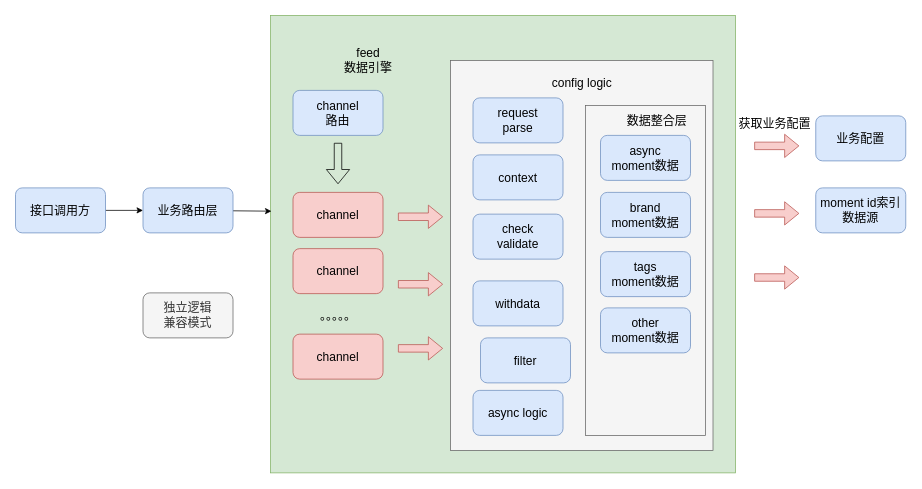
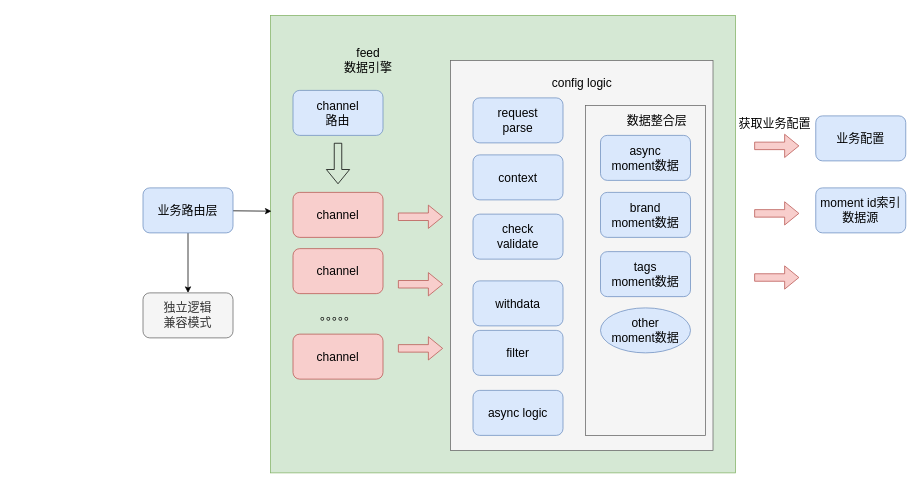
  <mxCell id="0" />
  <mxCell id="1" parent="0" />
  <mxCell id="2" value="" style="rounded=0;whiteSpace=wrap;html=1;fillColor=#d5e8d4;strokeColor=#82b366;fontSize=16;gradientColor=none;" parent="1" vertex="1"><mxGeometry x="360" y="20" width="620" height="610" as="geometry" /></mxCell>
  <mxCell id="3" value="" style="rounded=0;whiteSpace=wrap;html=1;fillColor=#f5f5f5;strokeColor=#666666;fontColor=#333333;fontSize=16;" vertex="1" parent="1"><mxGeometry x="600" y="80" width="350" height="520" as="geometry" /></mxCell>
  <mxCell id="4" value="" style="rounded=0;whiteSpace=wrap;html=1;fillColor=#f5f5f5;strokeColor=#666666;fontColor=#333333;fontSize=16;" parent="1" vertex="1"><mxGeometry x="780" y="140" width="160" height="440" as="geometry" /></mxCell>
+ <mxCell id="5" style="edgeStyle=none;rounded=0;orthogonalLoop=1;jettySize=auto;html=1;fontSize=16;" parent="1" source="7" target="17" edge="1"><mxGeometry relative="1" as="geometry" /></mxCell>
  <mxCell id="6" value="" style="edgeStyle=none;rounded=0;orthogonalLoop=1;jettySize=auto;html=1;fontSize=16;entryX=0.002;entryY=0.428;entryDx=0;entryDy=0;entryPerimeter=0;" parent="1" source="7" target="2" edge="1"><mxGeometry relative="1" as="geometry" /></mxCell>
  <mxCell id="7" value="业务路由层" style="rounded=1;whiteSpace=wrap;html=1;fillColor=#dae8fc;strokeColor=#6c8ebf;fontSize=16;" parent="1" vertex="1"><mxGeometry x="190" y="250" width="120" height="60" as="geometry" /></mxCell>
- <mxCell id="8" style="edgeStyle=orthogonalEdgeStyle;rounded=0;orthogonalLoop=1;jettySize=auto;html=1;entryX=0;entryY=0.5;entryDx=0;entryDy=0;fontSize=16;" parent="1" source="9" target="7" edge="1"><mxGeometry relative="1" as="geometry" /></mxCell>
- <mxCell id="9" value="接口调用方" style="rounded=1;whiteSpace=wrap;html=1;fillColor=#dae8fc;strokeColor=#6c8ebf;fontSize=16;" parent="1" vertex="1"><mxGeometry x="20" y="250" width="120" height="60" as="geometry" /></mxCell>
  <mxCell id="10" value="业务配置" style="rounded=1;whiteSpace=wrap;html=1;fillColor=#dae8fc;strokeColor=#6c8ebf;fontSize=16;" parent="1" vertex="1"><mxGeometry x="1087" y="154" width="120" height="60" as="geometry" /></mxCell>
  <mxCell id="11" value="moment id索引&lt;br style=&quot;font-size: 16px;&quot;&gt;数据源" style="rounded=1;whiteSpace=wrap;html=1;fillColor=#dae8fc;strokeColor=#6c8ebf;fontSize=16;" parent="1" vertex="1"><mxGeometry x="1087" y="250" width="120" height="60" as="geometry" /></mxCell>
  <mxCell id="12" value="brand&lt;br style=&quot;font-size: 16px;&quot;&gt;moment数据" style="rounded=1;whiteSpace=wrap;html=1;fillColor=#dae8fc;strokeColor=#6c8ebf;fontSize=16;" parent="1" vertex="1"><mxGeometry x="800" y="256" width="120" height="60" as="geometry" /></mxCell>
  <mxCell id="13" value="tags&lt;br style=&quot;font-size: 16px;&quot;&gt;moment数据" style="rounded=1;whiteSpace=wrap;html=1;fillColor=#dae8fc;strokeColor=#6c8ebf;fontSize=16;" parent="1" vertex="1"><mxGeometry x="800" y="335" width="120" height="60" as="geometry" /></mxCell>
  <mxCell id="14" value="async&lt;br style=&quot;font-size: 16px;&quot;&gt;moment数据" style="rounded=1;whiteSpace=wrap;html=1;fillColor=#dae8fc;strokeColor=#6c8ebf;fontSize=16;" parent="1" vertex="1"><mxGeometry x="800" y="180" width="120" height="60" as="geometry" /></mxCell>
  <mxCell id="15" value="数据整合层" style="text;html=1;align=center;verticalAlign=middle;resizable=0;points=[];autosize=1;fontSize=16;" parent="1" vertex="1"><mxGeometry x="825" y="150" width="100" height="20" as="geometry" /></mxCell>
  <mxCell id="16" value="获取业务配置" style="text;html=1;align=center;verticalAlign=middle;resizable=0;points=[];autosize=1;fontSize=16;" parent="1" vertex="1"><mxGeometry x="977" y="154" width="110" height="20" as="geometry" /></mxCell>
  <mxCell id="17" value="独立逻辑&lt;br style=&quot;font-size: 16px;&quot;&gt;兼容模式" style="rounded=1;whiteSpace=wrap;html=1;fillColor=#f5f5f5;strokeColor=#666666;fontColor=#333333;fontSize=16;" parent="1" vertex="1"><mxGeometry x="190" y="390" width="120" height="60" as="geometry" /></mxCell>
- <mxCell id="18" value="other&lt;br style=&quot;font-size: 16px;&quot;&gt;moment数据" style="rounded=1;whiteSpace=wrap;html=1;fillColor=#dae8fc;strokeColor=#6c8ebf;fontSize=16;" parent="1" vertex="1"><mxGeometry x="800" y="410" width="120" height="60" as="geometry" /></mxCell>
+ <mxCell id="18" value="other&lt;br style=&quot;font-size: 16px;&quot;&gt;moment数据" style="ellipse;whiteSpace=wrap;html=1;fillColor=#dae8fc;strokeColor=#6c8ebf;fontSize=16;" parent="1" vertex="1"><mxGeometry x="800" y="410" width="120" height="60" as="geometry" /></mxCell>
  <mxCell id="19" value="feed&lt;br style=&quot;font-size: 16px;&quot;&gt;数据引擎" style="text;html=1;align=center;verticalAlign=middle;resizable=0;points=[];autosize=1;fontSize=16;" parent="1" vertex="1"><mxGeometry x="450" y="60" width="80" height="40" as="geometry" /></mxCell>
  <mxCell id="20" value="" style="shape=flexArrow;endArrow=classic;html=1;fillColor=#f8cecc;strokeColor=#b85450;fontSize=16;" parent="1" edge="1"><mxGeometry width="50" height="50" relative="1" as="geometry"><mxPoint x="1005" y="284" as="sourcePoint" /><mxPoint x="1065" y="284" as="targetPoint" /></mxGeometry></mxCell>
  <mxCell id="21" value="" style="shape=flexArrow;endArrow=classic;html=1;fillColor=#f8cecc;strokeColor=#b85450;fontSize=16;" parent="1" edge="1"><mxGeometry width="50" height="50" relative="1" as="geometry"><mxPoint x="1005" y="369.5" as="sourcePoint" /><mxPoint x="1065" y="369.5" as="targetPoint" /></mxGeometry></mxCell>
  <mxCell id="22" value="" style="shape=flexArrow;endArrow=classic;html=1;fillColor=#f8cecc;strokeColor=#b85450;fontSize=16;" parent="1" edge="1"><mxGeometry width="50" height="50" relative="1" as="geometry"><mxPoint x="1005" y="194" as="sourcePoint" /><mxPoint x="1065" y="194" as="targetPoint" /></mxGeometry></mxCell>
  <mxCell id="23" value="withdata" style="rounded=1;whiteSpace=wrap;html=1;fillColor=#dae8fc;strokeColor=#6c8ebf;fontSize=16;" parent="1" vertex="1"><mxGeometry x="630" y="374" width="120" height="60" as="geometry" /></mxCell>
- <mxCell id="24" value="filter" style="rounded=1;whiteSpace=wrap;html=1;fillColor=#dae8fc;strokeColor=#6c8ebf;fontSize=16;" parent="1" vertex="1"><mxGeometry x="640" y="450" width="120" height="60" as="geometry" /></mxCell>
+ <mxCell id="24" value="filter" style="rounded=1;whiteSpace=wrap;html=1;fillColor=#dae8fc;strokeColor=#6c8ebf;fontSize=16;" parent="1" vertex="1"><mxGeometry x="630" y="440" width="120" height="60" as="geometry" /></mxCell>
  <mxCell id="25" value="request&lt;br style=&quot;font-size: 16px;&quot;&gt;parse" style="rounded=1;whiteSpace=wrap;html=1;fillColor=#dae8fc;strokeColor=#6c8ebf;fontSize=16;" parent="1" vertex="1"><mxGeometry x="630" y="130" width="120" height="60" as="geometry" /></mxCell>
  <mxCell id="26" value="context" style="rounded=1;whiteSpace=wrap;html=1;fillColor=#dae8fc;strokeColor=#6c8ebf;fontSize=16;" parent="1" vertex="1"><mxGeometry x="630" y="206" width="120" height="60" as="geometry" /></mxCell>
  <mxCell id="27" value="check&lt;br style=&quot;font-size: 16px;&quot;&gt;validate" style="rounded=1;whiteSpace=wrap;html=1;fillColor=#dae8fc;strokeColor=#6c8ebf;fontSize=16;" parent="1" vertex="1"><mxGeometry x="630" y="285" width="120" height="60" as="geometry" /></mxCell>
  <mxCell id="28" value="async logic" style="rounded=1;whiteSpace=wrap;html=1;fillColor=#dae8fc;strokeColor=#6c8ebf;fontSize=16;" parent="1" vertex="1"><mxGeometry x="630" y="520" width="120" height="60" as="geometry" /></mxCell>
  <mxCell id="29" value="channel" style="rounded=1;whiteSpace=wrap;html=1;fillColor=#f8cecc;strokeColor=#b85450;fontSize=16;" vertex="1" parent="1"><mxGeometry x="390" y="256" width="120" height="60" as="geometry" /></mxCell>
  <mxCell id="30" value="config logic" style="text;html=1;align=center;verticalAlign=middle;resizable=0;points=[];autosize=1;fontSize=16;" vertex="1" parent="1"><mxGeometry x="725" y="100" width="100" height="20" as="geometry" /></mxCell>
  <mxCell id="31" value="channel" style="rounded=1;whiteSpace=wrap;html=1;fillColor=#f8cecc;strokeColor=#b85450;fontSize=16;" vertex="1" parent="1"><mxGeometry x="390" y="331" width="120" height="60" as="geometry" /></mxCell>
  <mxCell id="32" value="channel" style="rounded=1;whiteSpace=wrap;html=1;fillColor=#f8cecc;strokeColor=#b85450;fontSize=16;" vertex="1" parent="1"><mxGeometry x="390" y="445" width="120" height="60" as="geometry" /></mxCell>
  <mxCell id="33" value="。。。。。" style="text;html=1;align=center;verticalAlign=middle;resizable=0;points=[];autosize=1;fontSize=16;" vertex="1" parent="1"><mxGeometry x="400" y="411" width="100" height="20" as="geometry" /></mxCell>
  <mxCell id="34" value="" style="shape=flexArrow;endArrow=classic;html=1;fillColor=#f8cecc;strokeColor=#b85450;fontSize=16;" edge="1" parent="1"><mxGeometry width="50" height="50" relative="1" as="geometry"><mxPoint x="530" y="378.5" as="sourcePoint" /><mxPoint x="590" y="378.5" as="targetPoint" /></mxGeometry></mxCell>
  <mxCell id="35" value="" style="shape=flexArrow;endArrow=classic;html=1;fillColor=#f8cecc;strokeColor=#b85450;fontSize=16;" edge="1" parent="1"><mxGeometry width="50" height="50" relative="1" as="geometry"><mxPoint x="530" y="464" as="sourcePoint" /><mxPoint x="590" y="464" as="targetPoint" /></mxGeometry></mxCell>
  <mxCell id="36" value="" style="shape=flexArrow;endArrow=classic;html=1;fillColor=#f8cecc;strokeColor=#b85450;fontSize=16;" edge="1" parent="1"><mxGeometry width="50" height="50" relative="1" as="geometry"><mxPoint x="530" y="288.5" as="sourcePoint" /><mxPoint x="590" y="288.5" as="targetPoint" /></mxGeometry></mxCell>
  <mxCell id="37" value="channel&lt;br&gt;路由" style="rounded=1;whiteSpace=wrap;html=1;fillColor=#dae8fc;strokeColor=#6c8ebf;fontSize=16;" vertex="1" parent="1"><mxGeometry x="390" y="120" width="120" height="60" as="geometry" /></mxCell>
  <mxCell id="38" value="" style="shape=flexArrow;endArrow=classic;html=1;fontSize=16;" edge="1" parent="1"><mxGeometry width="50" height="50" relative="1" as="geometry"><mxPoint x="450" y="190" as="sourcePoint" /><mxPoint x="450" y="245" as="targetPoint" /></mxGeometry></mxCell>
